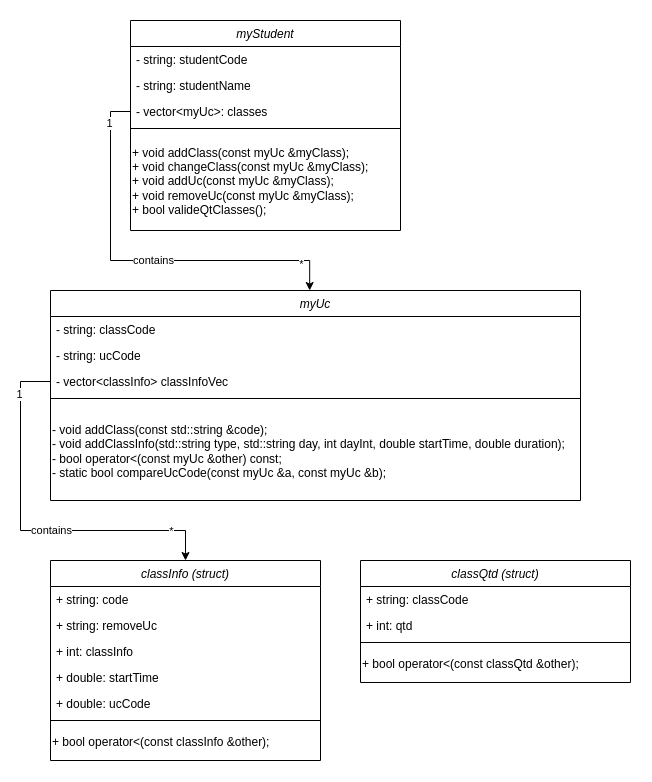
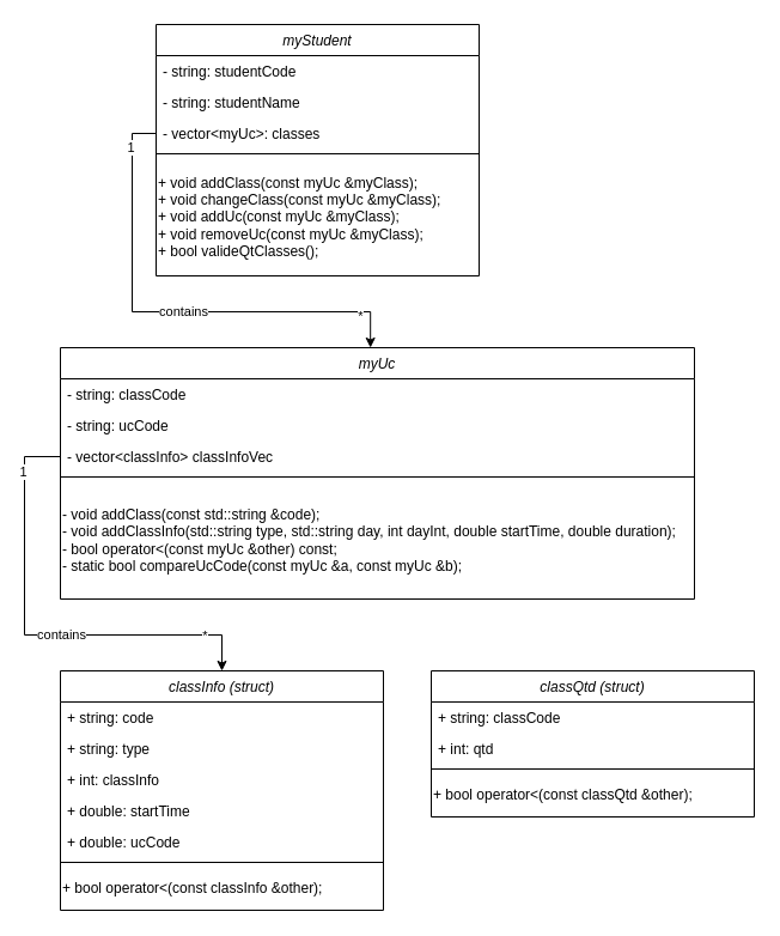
  <mxCell id="0" />
  <mxCell id="1" parent="0" />
  <mxCell id="2" value="myStudent" style="swimlane;fontStyle=2;align=center;verticalAlign=top;childLayout=stackLayout;horizontal=1;startSize=26;horizontalStack=0;resizeParent=1;resizeLast=0;collapsible=1;marginBottom=0;rounded=0;shadow=0;strokeWidth=1;" parent="1" vertex="1"><mxGeometry x="130" y="20" width="270" height="210" as="geometry"><mxRectangle x="230" y="140" width="160" height="26" as="alternateBounds" /></mxGeometry></mxCell>
  <mxCell id="3" value="- string: studentCode" style="text;align=left;verticalAlign=top;spacingLeft=4;spacingRight=4;overflow=hidden;rotatable=0;points=[[0,0.5],[1,0.5]];portConstraint=eastwest;" parent="2" vertex="1"><mxGeometry y="26" width="270" height="26" as="geometry" /></mxCell>
  <mxCell id="4" value="- string: studentName" style="text;align=left;verticalAlign=top;spacingLeft=4;spacingRight=4;overflow=hidden;rotatable=0;points=[[0,0.5],[1,0.5]];portConstraint=eastwest;rounded=0;shadow=0;html=0;" parent="2" vertex="1"><mxGeometry y="52" width="270" height="26" as="geometry" /></mxCell>
  <mxCell id="5" value="- vector&lt;myUc&gt;: classes" style="text;align=left;verticalAlign=top;spacingLeft=4;spacingRight=4;overflow=hidden;rotatable=0;points=[[0,0.5],[1,0.5]];portConstraint=eastwest;rounded=0;shadow=0;html=0;" parent="2" vertex="1"><mxGeometry y="78" width="270" height="26" as="geometry" /></mxCell>
  <mxCell id="6" value="" style="line;html=1;strokeWidth=1;align=left;verticalAlign=middle;spacingTop=-1;spacingLeft=3;spacingRight=3;rotatable=0;labelPosition=right;points=[];portConstraint=eastwest;" parent="2" vertex="1"><mxGeometry y="104" width="270" height="8" as="geometry" /></mxCell>
  <mxCell id="7" value="&lt;div align=&quot;left&quot;&gt;+ void addClass(const myUc &amp;amp;myClass);&lt;/div&gt;&lt;div align=&quot;left&quot;&gt;+ void changeClass(const myUc &amp;amp;myClass);&amp;nbsp;&lt;/div&gt;&lt;div align=&quot;left&quot;&gt;+ void addUc(const myUc &amp;amp;myClass);&amp;nbsp;&amp;nbsp;&amp;nbsp;&lt;/div&gt;&lt;div align=&quot;left&quot;&gt;+ void removeUc(const myUc &amp;amp;myClass);&amp;nbsp;&amp;nbsp;&amp;nbsp;&lt;/div&gt;&lt;div align=&quot;left&quot;&gt;+ bool valideQtClasses();&lt;/div&gt;" style="text;html=1;strokeColor=none;fillColor=none;align=left;verticalAlign=middle;whiteSpace=wrap;rounded=0;" vertex="1" parent="2"><mxGeometry y="112" width="270" height="98" as="geometry" /></mxCell>
  <mxCell id="8" value="myUc" style="swimlane;fontStyle=2;align=center;verticalAlign=top;childLayout=stackLayout;horizontal=1;startSize=26;horizontalStack=0;resizeParent=1;resizeLast=0;collapsible=1;marginBottom=0;rounded=0;shadow=0;strokeWidth=1;" vertex="1" parent="1"><mxGeometry x="50" y="290" width="530" height="210" as="geometry"><mxRectangle x="230" y="140" width="160" height="26" as="alternateBounds" /></mxGeometry></mxCell>
  <mxCell id="9" value="- string: classCode" style="text;align=left;verticalAlign=top;spacingLeft=4;spacingRight=4;overflow=hidden;rotatable=0;points=[[0,0.5],[1,0.5]];portConstraint=eastwest;" vertex="1" parent="8"><mxGeometry y="26" width="530" height="26" as="geometry" /></mxCell>
  <mxCell id="10" value="- string: ucCode" style="text;align=left;verticalAlign=top;spacingLeft=4;spacingRight=4;overflow=hidden;rotatable=0;points=[[0,0.5],[1,0.5]];portConstraint=eastwest;rounded=0;shadow=0;html=0;" vertex="1" parent="8"><mxGeometry y="52" width="530" height="26" as="geometry" /></mxCell>
  <mxCell id="11" value="- vector&lt;classInfo&gt; classInfoVec" style="text;align=left;verticalAlign=top;spacingLeft=4;spacingRight=4;overflow=hidden;rotatable=0;points=[[0,0.5],[1,0.5]];portConstraint=eastwest;rounded=0;shadow=0;html=0;" vertex="1" parent="8"><mxGeometry y="78" width="530" height="26" as="geometry" /></mxCell>
  <mxCell id="12" value="" style="line;html=1;strokeWidth=1;align=left;verticalAlign=middle;spacingTop=-1;spacingLeft=3;spacingRight=3;rotatable=0;labelPosition=right;points=[];portConstraint=eastwest;" vertex="1" parent="8"><mxGeometry y="104" width="530" height="8" as="geometry" /></mxCell>
  <mxCell id="13" value="&lt;div&gt;- void addClass(const std::string &amp;amp;code);&lt;/div&gt;&lt;div&gt;- void addClassInfo(std::string type, std::string day, int dayInt, double startTime, double duration);&lt;/div&gt;&lt;div&gt;- bool operator&amp;lt;(const myUc &amp;amp;other) const;&amp;nbsp;&amp;nbsp;&amp;nbsp;&lt;/div&gt;&lt;div&gt;- static bool compareUcCode(const myUc &amp;amp;a, const myUc &amp;amp;b);&lt;/div&gt;" style="text;html=1;strokeColor=none;fillColor=none;align=left;verticalAlign=middle;whiteSpace=wrap;rounded=0;" vertex="1" parent="8"><mxGeometry y="112" width="530" height="98" as="geometry" /></mxCell>
  <mxCell id="14" style="edgeStyle=orthogonalEdgeStyle;rounded=0;orthogonalLoop=1;jettySize=auto;html=1;exitX=0;exitY=0.5;exitDx=0;exitDy=0;entryX=0.489;entryY=0;entryDx=0;entryDy=0;entryPerimeter=0;" edge="1" parent="1" source="5" target="8"><mxGeometry relative="1" as="geometry"><Array as="points"><mxPoint x="110" y="111" /><mxPoint x="110" y="260" /><mxPoint x="309" y="260" /></Array></mxGeometry></mxCell>
  <mxCell id="15" value="contains" style="edgeLabel;html=1;align=center;verticalAlign=middle;resizable=0;points=[];" vertex="1" connectable="0" parent="14"><mxGeometry x="0.06" y="1" relative="1" as="geometry"><mxPoint as="offset" /></mxGeometry></mxCell>
  <mxCell id="16" value="*" style="edgeLabel;html=1;align=center;verticalAlign=middle;resizable=0;points=[];" vertex="1" connectable="0" parent="14"><mxGeometry x="0.869" y="1" relative="1" as="geometry"><mxPoint x="-10" as="offset" /></mxGeometry></mxCell>
  <mxCell id="17" value="1" style="edgeLabel;html=1;align=center;verticalAlign=middle;resizable=0;points=[];" vertex="1" connectable="0" parent="14"><mxGeometry x="-0.844" y="-2" relative="1" as="geometry"><mxPoint as="offset" /></mxGeometry></mxCell>
  <mxCell id="18" value="classInfo (struct)" style="swimlane;fontStyle=2;align=center;verticalAlign=top;childLayout=stackLayout;horizontal=1;startSize=26;horizontalStack=0;resizeParent=1;resizeLast=0;collapsible=1;marginBottom=0;rounded=0;shadow=0;strokeWidth=1;" vertex="1" parent="1"><mxGeometry x="50" y="560" width="270" height="200" as="geometry"><mxRectangle x="230" y="140" width="160" height="26" as="alternateBounds" /></mxGeometry></mxCell>
  <mxCell id="19" value="+ string: code" style="text;align=left;verticalAlign=top;spacingLeft=4;spacingRight=4;overflow=hidden;rotatable=0;points=[[0,0.5],[1,0.5]];portConstraint=eastwest;" vertex="1" parent="18"><mxGeometry y="26" width="270" height="26" as="geometry" /></mxCell>
- <mxCell id="20" value="+ string: removeUc" style="text;align=left;verticalAlign=top;spacingLeft=4;spacingRight=4;overflow=hidden;rotatable=0;points=[[0,0.5],[1,0.5]];portConstraint=eastwest;rounded=0;shadow=0;html=0;" vertex="1" parent="18"><mxGeometry y="52" width="270" height="26" as="geometry" /></mxCell>
+ <mxCell id="20" value="+ string: type" style="text;align=left;verticalAlign=top;spacingLeft=4;spacingRight=4;overflow=hidden;rotatable=0;points=[[0,0.5],[1,0.5]];portConstraint=eastwest;rounded=0;shadow=0;html=0;" vertex="1" parent="18"><mxGeometry y="52" width="270" height="26" as="geometry" /></mxCell>
  <mxCell id="21" value="+ int: classInfo" style="text;align=left;verticalAlign=top;spacingLeft=4;spacingRight=4;overflow=hidden;rotatable=0;points=[[0,0.5],[1,0.5]];portConstraint=eastwest;rounded=0;shadow=0;html=0;" vertex="1" parent="18"><mxGeometry y="78" width="270" height="26" as="geometry" /></mxCell>
  <mxCell id="22" value="+ double: startTime" style="text;align=left;verticalAlign=top;spacingLeft=4;spacingRight=4;overflow=hidden;rotatable=0;points=[[0,0.5],[1,0.5]];portConstraint=eastwest;rounded=0;shadow=0;html=0;" vertex="1" parent="18"><mxGeometry y="104" width="270" height="26" as="geometry" /></mxCell>
  <mxCell id="23" value="+ double: ucCode" style="text;align=left;verticalAlign=top;spacingLeft=4;spacingRight=4;overflow=hidden;rotatable=0;points=[[0,0.5],[1,0.5]];portConstraint=eastwest;rounded=0;shadow=0;html=0;" vertex="1" parent="18"><mxGeometry y="130" width="270" height="26" as="geometry" /></mxCell>
  <mxCell id="24" value="" style="line;html=1;strokeWidth=1;align=left;verticalAlign=middle;spacingTop=-1;spacingLeft=3;spacingRight=3;rotatable=0;labelPosition=right;points=[];portConstraint=eastwest;" vertex="1" parent="18"><mxGeometry y="156" width="270" height="8" as="geometry" /></mxCell>
  <mxCell id="25" value="+ bool operator&amp;lt;(const classInfo &amp;amp;other);" style="text;html=1;strokeColor=none;fillColor=none;align=left;verticalAlign=middle;whiteSpace=wrap;rounded=0;" vertex="1" parent="18"><mxGeometry y="164" width="270" height="36" as="geometry" /></mxCell>
  <mxCell id="26" style="edgeStyle=orthogonalEdgeStyle;rounded=0;orthogonalLoop=1;jettySize=auto;html=1;exitX=0;exitY=0.5;exitDx=0;exitDy=0;entryX=0.5;entryY=0;entryDx=0;entryDy=0;" edge="1" parent="1" source="11" target="18"><mxGeometry relative="1" as="geometry"><Array as="points"><mxPoint x="20" y="381" /><mxPoint x="20" y="530" /><mxPoint x="185" y="530" /></Array></mxGeometry></mxCell>
  <mxCell id="27" value="1" style="edgeLabel;html=1;align=center;verticalAlign=middle;resizable=0;points=[];" vertex="1" connectable="0" parent="26"><mxGeometry x="-0.775" y="-2" relative="1" as="geometry"><mxPoint as="offset" /></mxGeometry></mxCell>
  <mxCell id="28" value="contains" style="edgeLabel;html=1;align=center;verticalAlign=middle;resizable=0;points=[];" vertex="1" connectable="0" parent="26"><mxGeometry x="0.064" y="1" relative="1" as="geometry"><mxPoint x="10" as="offset" /></mxGeometry></mxCell>
  <mxCell id="29" value="*" style="edgeLabel;html=1;align=center;verticalAlign=middle;resizable=0;points=[];" vertex="1" connectable="0" parent="26"><mxGeometry x="0.759" relative="1" as="geometry"><mxPoint as="offset" /></mxGeometry></mxCell>
  <mxCell id="30" value="classQtd (struct)" style="swimlane;fontStyle=2;align=center;verticalAlign=top;childLayout=stackLayout;horizontal=1;startSize=26;horizontalStack=0;resizeParent=1;resizeLast=0;collapsible=1;marginBottom=0;rounded=0;shadow=0;strokeWidth=1;" vertex="1" parent="1"><mxGeometry x="360" y="560" width="270" height="122" as="geometry"><mxRectangle x="230" y="140" width="160" height="26" as="alternateBounds" /></mxGeometry></mxCell>
  <mxCell id="31" value="+ string: classCode" style="text;align=left;verticalAlign=top;spacingLeft=4;spacingRight=4;overflow=hidden;rotatable=0;points=[[0,0.5],[1,0.5]];portConstraint=eastwest;" vertex="1" parent="30"><mxGeometry y="26" width="270" height="26" as="geometry" /></mxCell>
  <mxCell id="32" value="+ int: qtd" style="text;align=left;verticalAlign=top;spacingLeft=4;spacingRight=4;overflow=hidden;rotatable=0;points=[[0,0.5],[1,0.5]];portConstraint=eastwest;rounded=0;shadow=0;html=0;" vertex="1" parent="30"><mxGeometry y="52" width="270" height="26" as="geometry" /></mxCell>
  <mxCell id="33" value="" style="line;html=1;strokeWidth=1;align=left;verticalAlign=middle;spacingTop=-1;spacingLeft=3;spacingRight=3;rotatable=0;labelPosition=right;points=[];portConstraint=eastwest;" vertex="1" parent="30"><mxGeometry y="78" width="270" height="8" as="geometry" /></mxCell>
  <mxCell id="34" value="+ bool operator&amp;lt;(const classQtd &amp;amp;other);" style="text;html=1;strokeColor=none;fillColor=none;align=left;verticalAlign=middle;whiteSpace=wrap;rounded=0;" vertex="1" parent="30"><mxGeometry y="86" width="270" height="36" as="geometry" /></mxCell>
